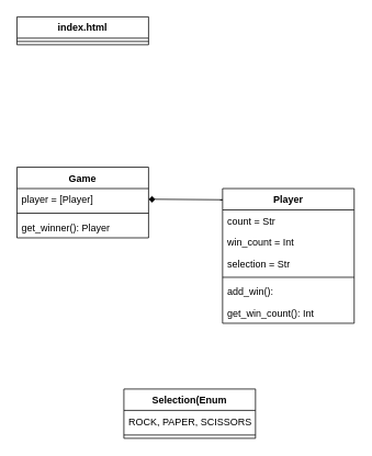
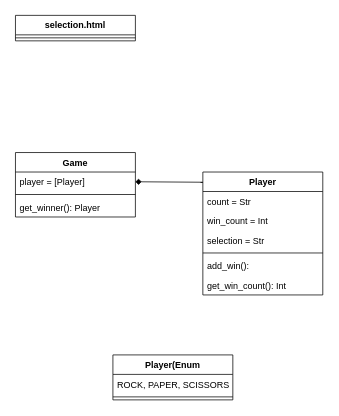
  <mxCell id="0" />
  <mxCell id="1" parent="0" />
  <mxCell id="2" style="edgeStyle=orthogonalEdgeStyle;rounded=0;orthogonalLoop=1;jettySize=auto;html=1;entryX=1;entryY=0.5;entryDx=0;entryDy=0;exitX=-0.019;exitY=0.085;exitDx=0;exitDy=0;exitPerimeter=0;endArrow=diamond;" edge="1" parent="1" source="9" target="6"><mxGeometry relative="1" as="geometry"><Array as="points"><mxPoint x="310" y="243" /></Array></mxGeometry></mxCell>
- <mxCell id="3" value="index.html" style="swimlane;fontStyle=1;align=center;verticalAlign=top;childLayout=stackLayout;horizontal=1;startSize=26;horizontalStack=0;resizeParent=1;resizeParentMax=0;resizeLast=0;collapsible=1;marginBottom=0;" vertex="1" parent="1"><mxGeometry x="20" width="160" height="34" as="geometry" y="20" /></mxCell>
+ <mxCell id="3" value="selection.html" style="swimlane;fontStyle=1;align=center;verticalAlign=top;childLayout=stackLayout;horizontal=1;startSize=26;horizontalStack=0;resizeParent=1;resizeParentMax=0;resizeLast=0;collapsible=1;marginBottom=0;" vertex="1" parent="1"><mxGeometry x="20" width="160" height="34" as="geometry" y="20" /></mxCell>
  <mxCell id="4" value="" style="line;strokeWidth=1;fillColor=none;align=left;verticalAlign=middle;spacingTop=-1;spacingLeft=3;spacingRight=3;rotatable=0;labelPosition=right;points=[];portConstraint=eastwest;" vertex="1" parent="3"><mxGeometry y="26" width="160" height="8" as="geometry" /></mxCell>
  <mxCell id="5" value="Game" style="swimlane;fontStyle=1;align=center;verticalAlign=top;childLayout=stackLayout;horizontal=1;startSize=26;horizontalStack=0;resizeParent=1;resizeParentMax=0;resizeLast=0;collapsible=1;marginBottom=0;" vertex="1" parent="1"><mxGeometry x="20" y="203" width="160" height="86" as="geometry" /></mxCell>
  <mxCell id="6" value="player = [Player]" style="text;strokeColor=none;fillColor=none;align=left;verticalAlign=top;spacingLeft=4;spacingRight=4;overflow=hidden;rotatable=0;points=[[0,0.5],[1,0.5]];portConstraint=eastwest;" vertex="1" parent="5"><mxGeometry y="26" width="160" height="26" as="geometry" /></mxCell>
  <mxCell id="7" value="" style="line;strokeWidth=1;fillColor=none;align=left;verticalAlign=middle;spacingTop=-1;spacingLeft=3;spacingRight=3;rotatable=0;labelPosition=right;points=[];portConstraint=eastwest;" vertex="1" parent="5"><mxGeometry y="52" width="160" height="8" as="geometry" /></mxCell>
  <mxCell id="8" value="get_winner(): Player" style="text;strokeColor=none;fillColor=none;align=left;verticalAlign=top;spacingLeft=4;spacingRight=4;overflow=hidden;rotatable=0;points=[[0,0.5],[1,0.5]];portConstraint=eastwest;" vertex="1" parent="5"><mxGeometry y="60" width="160" height="26" as="geometry" /></mxCell>
  <mxCell id="9" value="Player" style="swimlane;fontStyle=1;align=center;verticalAlign=top;childLayout=stackLayout;horizontal=1;startSize=26;horizontalStack=0;resizeParent=1;resizeParentMax=0;resizeLast=0;collapsible=1;marginBottom=0;" vertex="1" parent="1"><mxGeometry x="270" y="229" width="160" height="164" as="geometry" /></mxCell>
  <mxCell id="10" value="count = Str" style="text;strokeColor=none;fillColor=none;align=left;verticalAlign=top;spacingLeft=4;spacingRight=4;overflow=hidden;rotatable=0;points=[[0,0.5],[1,0.5]];portConstraint=eastwest;" vertex="1" parent="9"><mxGeometry y="26" width="160" height="26" as="geometry" /></mxCell>
  <mxCell id="11" value="win_count = Int" style="text;strokeColor=none;fillColor=none;align=left;verticalAlign=top;spacingLeft=4;spacingRight=4;overflow=hidden;rotatable=0;points=[[0,0.5],[1,0.5]];portConstraint=eastwest;" vertex="1" parent="9"><mxGeometry y="52" width="160" height="26" as="geometry" /></mxCell>
  <mxCell id="12" value="selection = Str" style="text;strokeColor=none;fillColor=none;align=left;verticalAlign=top;spacingLeft=4;spacingRight=4;overflow=hidden;rotatable=0;points=[[0,0.5],[1,0.5]];portConstraint=eastwest;" vertex="1" parent="9"><mxGeometry y="78" width="160" height="26" as="geometry" /></mxCell>
  <mxCell id="13" value="" style="line;strokeWidth=1;fillColor=none;align=left;verticalAlign=middle;spacingTop=-1;spacingLeft=3;spacingRight=3;rotatable=0;labelPosition=right;points=[];portConstraint=eastwest;" vertex="1" parent="9"><mxGeometry y="104" width="160" height="8" as="geometry" /></mxCell>
  <mxCell id="14" value="add_win():" style="text;strokeColor=none;fillColor=none;align=left;verticalAlign=top;spacingLeft=4;spacingRight=4;overflow=hidden;rotatable=0;points=[[0,0.5],[1,0.5]];portConstraint=eastwest;" vertex="1" parent="9"><mxGeometry y="112" width="160" height="26" as="geometry" /></mxCell>
  <mxCell id="15" value="get_win_count(): Int" style="text;strokeColor=none;fillColor=none;align=left;verticalAlign=top;spacingLeft=4;spacingRight=4;overflow=hidden;rotatable=0;points=[[0,0.5],[1,0.5]];portConstraint=eastwest;" vertex="1" parent="9"><mxGeometry y="138" width="160" height="26" as="geometry" /></mxCell>
- <mxCell id="16" value="Selection(Enum" style="swimlane;fontStyle=1;align=center;verticalAlign=top;childLayout=stackLayout;horizontal=1;startSize=26;horizontalStack=0;resizeParent=1;resizeParentMax=0;resizeLast=0;collapsible=1;marginBottom=0;" vertex="1" parent="1"><mxGeometry x="150" y="473" width="160" height="60" as="geometry" /></mxCell>
+ <mxCell id="16" value="Player(Enum" style="swimlane;fontStyle=1;align=center;verticalAlign=top;childLayout=stackLayout;horizontal=1;startSize=26;horizontalStack=0;resizeParent=1;resizeParentMax=0;resizeLast=0;collapsible=1;marginBottom=0;" vertex="1" parent="1"><mxGeometry x="150" y="473" width="160" height="60" as="geometry" /></mxCell>
  <mxCell id="17" value="ROCK, PAPER, SCISSORS" style="text;strokeColor=none;fillColor=none;align=left;verticalAlign=top;spacingLeft=4;spacingRight=4;overflow=hidden;rotatable=0;points=[[0,0.5],[1,0.5]];portConstraint=eastwest;" vertex="1" parent="16"><mxGeometry y="26" width="160" height="26" as="geometry" /></mxCell>
  <mxCell id="18" value="" style="line;strokeWidth=1;fillColor=none;align=left;verticalAlign=middle;spacingTop=-1;spacingLeft=3;spacingRight=3;rotatable=0;labelPosition=right;points=[];portConstraint=eastwest;" vertex="1" parent="16"><mxGeometry y="52" width="160" height="8" as="geometry" /></mxCell>
